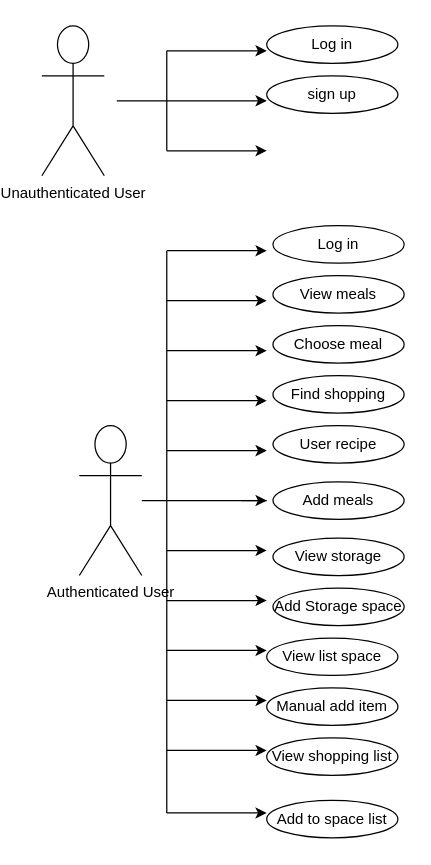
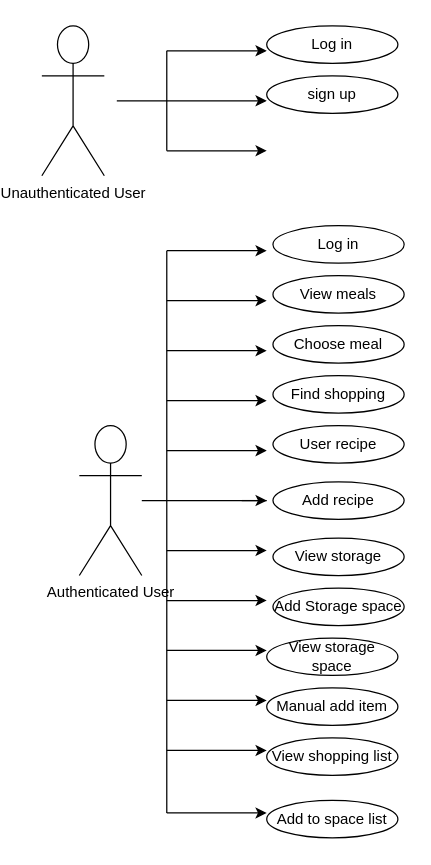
  <mxCell id="0" />
  <mxCell id="1" parent="0" />
  <mxCell id="2" value="Authenticated User" style="shape=umlActor;verticalLabelPosition=bottom;verticalAlign=top;html=1;outlineConnect=0;" vertex="1" parent="1"><mxGeometry x="50" y="340" width="50" height="120" as="geometry" /></mxCell>
  <mxCell id="3" value="" style="endArrow=none;html=1;" edge="1" parent="1" source="2"><mxGeometry width="50" height="50" relative="1" as="geometry"><mxPoint x="240" y="510" as="sourcePoint" /><mxPoint x="200" y="400" as="targetPoint" /></mxGeometry></mxCell>
  <mxCell id="4" value="" style="endArrow=none;html=1;" edge="1" parent="1"><mxGeometry width="50" height="50" relative="1" as="geometry"><mxPoint x="120" y="650" as="sourcePoint" /><mxPoint x="120" y="200" as="targetPoint" /></mxGeometry></mxCell>
  <mxCell id="5" value="" style="endArrow=classic;html=1;" edge="1" parent="1"><mxGeometry width="50" height="50" relative="1" as="geometry"><mxPoint x="120" y="200" as="sourcePoint" /><mxPoint x="200" y="200" as="targetPoint" /></mxGeometry></mxCell>
  <mxCell id="6" value="" style="endArrow=classic;html=1;" edge="1" parent="1"><mxGeometry width="50" height="50" relative="1" as="geometry"><mxPoint x="120" y="240" as="sourcePoint" /><mxPoint x="200" y="240" as="targetPoint" /></mxGeometry></mxCell>
  <mxCell id="7" value="Log in" style="ellipse;whiteSpace=wrap;html=1;" vertex="1" parent="1"><mxGeometry x="205" y="180" width="105" height="30" as="geometry" /></mxCell>
  <mxCell id="8" value="View meals" style="ellipse;whiteSpace=wrap;html=1;" vertex="1" parent="1"><mxGeometry x="205" y="220" width="105" height="30" as="geometry" /></mxCell>
  <mxCell id="9" value="" style="endArrow=classic;html=1;" edge="1" parent="1"><mxGeometry width="50" height="50" relative="1" as="geometry"><mxPoint x="120" y="280" as="sourcePoint" /><mxPoint x="200" y="280" as="targetPoint" /></mxGeometry></mxCell>
  <mxCell id="10" value="Choose meal" style="ellipse;whiteSpace=wrap;html=1;" vertex="1" parent="1"><mxGeometry x="205" y="260" width="105" height="30" as="geometry" /></mxCell>
  <mxCell id="11" value="" style="endArrow=classic;html=1;" edge="1" parent="1"><mxGeometry width="50" height="50" relative="1" as="geometry"><mxPoint x="120" y="320" as="sourcePoint" /><mxPoint x="200" y="320" as="targetPoint" /></mxGeometry></mxCell>
  <mxCell id="12" value="Find shopping" style="ellipse;whiteSpace=wrap;html=1;" vertex="1" parent="1"><mxGeometry x="205" y="300" width="105" height="30" as="geometry" /></mxCell>
  <mxCell id="13" value="" style="endArrow=classic;html=1;" edge="1" parent="1"><mxGeometry width="50" height="50" relative="1" as="geometry"><mxPoint x="120" y="360" as="sourcePoint" /><mxPoint x="200" y="360" as="targetPoint" /><Array as="points"><mxPoint x="160" y="360" /></Array></mxGeometry></mxCell>
  <mxCell id="14" value="User recipe" style="ellipse;whiteSpace=wrap;html=1;" vertex="1" parent="1"><mxGeometry x="205" y="340" width="105" height="30" as="geometry" /></mxCell>
  <mxCell id="15" value="" style="endArrow=classic;html=1;" edge="1" parent="1"><mxGeometry width="50" height="50" relative="1" as="geometry"><mxPoint x="180" y="400" as="sourcePoint" /><mxPoint x="200" y="400" as="targetPoint" /></mxGeometry></mxCell>
- <mxCell id="16" value="Add meals" style="ellipse;whiteSpace=wrap;html=1;" vertex="1" parent="1"><mxGeometry x="205" y="385" width="105" height="30" as="geometry" /></mxCell>
+ <mxCell id="16" value="Add recipe" style="ellipse;whiteSpace=wrap;html=1;" vertex="1" parent="1"><mxGeometry x="205" y="385" width="105" height="30" as="geometry" /></mxCell>
  <mxCell id="17" value="" style="endArrow=classic;html=1;" edge="1" parent="1"><mxGeometry width="50" height="50" relative="1" as="geometry"><mxPoint x="120" y="440" as="sourcePoint" /><mxPoint x="200" y="440" as="targetPoint" /><Array as="points"><mxPoint x="160" y="440" /></Array></mxGeometry></mxCell>
  <mxCell id="18" value="" style="endArrow=classic;html=1;" edge="1" parent="1"><mxGeometry width="50" height="50" relative="1" as="geometry"><mxPoint x="120" y="480" as="sourcePoint" /><mxPoint x="200" y="480" as="targetPoint" /><Array as="points"><mxPoint x="160" y="480" /><mxPoint x="180" y="480" /></Array></mxGeometry></mxCell>
  <mxCell id="19" value="" style="endArrow=classic;html=1;" edge="1" parent="1"><mxGeometry width="50" height="50" relative="1" as="geometry"><mxPoint x="120" y="520" as="sourcePoint" /><mxPoint x="200" y="520" as="targetPoint" /><Array as="points"><mxPoint x="160" y="520" /></Array></mxGeometry></mxCell>
  <mxCell id="20" value="" style="endArrow=classic;html=1;" edge="1" parent="1"><mxGeometry width="50" height="50" relative="1" as="geometry"><mxPoint x="120" y="600" as="sourcePoint" /><mxPoint x="200" y="600" as="targetPoint" /><Array as="points"><mxPoint x="160" y="600" /></Array></mxGeometry></mxCell>
  <mxCell id="21" value="" style="endArrow=classic;html=1;" edge="1" parent="1"><mxGeometry width="50" height="50" relative="1" as="geometry"><mxPoint x="120" y="560" as="sourcePoint" /><mxPoint x="200" y="560" as="targetPoint" /><Array as="points"><mxPoint x="160" y="560" /></Array></mxGeometry></mxCell>
  <mxCell id="22" value="View storage" style="ellipse;whiteSpace=wrap;html=1;" vertex="1" parent="1"><mxGeometry x="205" y="430" width="105" height="30" as="geometry" /></mxCell>
  <mxCell id="23" value="Add Storage space" style="ellipse;whiteSpace=wrap;html=1;" vertex="1" parent="1"><mxGeometry x="205" y="470" width="105" height="30" as="geometry" /></mxCell>
- <mxCell id="24" value="View list space" style="ellipse;whiteSpace=wrap;html=1;" vertex="1" parent="1"><mxGeometry x="200" y="510" width="105" height="30" as="geometry" /></mxCell>
+ <mxCell id="24" value="View storage space" style="ellipse;whiteSpace=wrap;html=1;" vertex="1" parent="1"><mxGeometry x="200" y="510" width="105" height="30" as="geometry" /></mxCell>
  <mxCell id="25" value="Manual add item" style="ellipse;whiteSpace=wrap;html=1;" vertex="1" parent="1"><mxGeometry x="200" y="550" width="105" height="30" as="geometry" /></mxCell>
  <mxCell id="26" value="View shopping list" style="ellipse;whiteSpace=wrap;html=1;" vertex="1" parent="1"><mxGeometry x="200" y="590" width="105" height="30" as="geometry" /></mxCell>
  <mxCell id="27" value="" style="endArrow=classic;html=1;" edge="1" parent="1"><mxGeometry width="50" height="50" relative="1" as="geometry"><mxPoint x="120" y="650" as="sourcePoint" /><mxPoint x="200" y="650" as="targetPoint" /></mxGeometry></mxCell>
  <mxCell id="28" value="Add to space list" style="ellipse;whiteSpace=wrap;html=1;" vertex="1" parent="1"><mxGeometry x="200" y="640" width="105" height="30" as="geometry" /></mxCell>
  <mxCell id="29" value="Unauthenticated User" style="shape=umlActor;verticalLabelPosition=bottom;verticalAlign=top;html=1;outlineConnect=0;" vertex="1" parent="1"><mxGeometry x="20" y="20" width="50" height="120" as="geometry" /></mxCell>
  <mxCell id="30" value="" style="endArrow=classic;html=1;" edge="1" parent="1"><mxGeometry width="50" height="50" relative="1" as="geometry"><mxPoint x="80" as="sourcePoint" y="80" /><mxPoint x="200" as="targetPoint" y="80" /></mxGeometry></mxCell>
  <mxCell id="31" value="" style="endArrow=none;html=1;" edge="1" parent="1"><mxGeometry width="50" height="50" relative="1" as="geometry"><mxPoint x="120" y="120" as="sourcePoint" /><mxPoint x="120" y="40" as="targetPoint" /></mxGeometry></mxCell>
  <mxCell id="32" value="" style="endArrow=classic;html=1;" edge="1" parent="1"><mxGeometry width="50" height="50" relative="1" as="geometry"><mxPoint x="120" y="40" as="sourcePoint" /><mxPoint x="200" y="40" as="targetPoint" /></mxGeometry></mxCell>
  <mxCell id="33" value="" style="endArrow=classic;html=1;" edge="1" parent="1"><mxGeometry width="50" height="50" relative="1" as="geometry"><mxPoint x="120" y="120" as="sourcePoint" /><mxPoint x="200" y="120" as="targetPoint" /></mxGeometry></mxCell>
  <mxCell id="34" value="Log in" style="ellipse;whiteSpace=wrap;html=1;" vertex="1" parent="1"><mxGeometry x="200" y="20" width="105" height="30" as="geometry" /></mxCell>
  <mxCell id="35" value="sign up" style="ellipse;whiteSpace=wrap;html=1;" vertex="1" parent="1"><mxGeometry x="200" y="60" width="105" height="30" as="geometry" /></mxCell>
